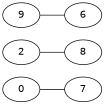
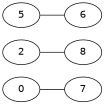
  graph {
    fontname="DejaVu Sans"
    rankdir=LR
    node [fontname="DejaVu Sans"]
    edge [fontname="DejaVu Sans"]
    0
    7
    n3 [label=8]
    2
-   5 [label=9]
+   5
    6
    0 -- 7
    2 -- n3
    5 -- 6
  }
